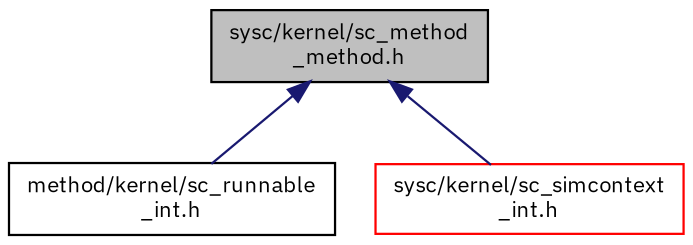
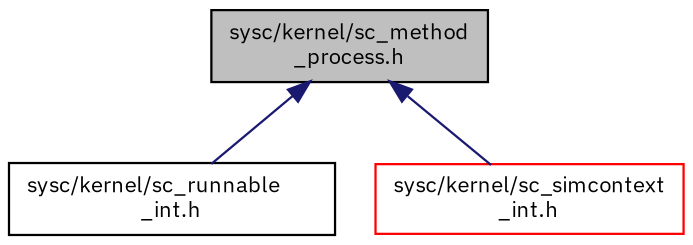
  digraph {
    fontname="IBM Plex Sans"
    node [color=black fillcolor=white fontname="IBM Plex Sans" fontsize=10 shape=record style=filled]
    edge [color=midnightblue dir=back fontname="IBM Plex Sans" fontsize=10 labelfontname=FreeSans labelfontsize=10 style=solid]
-   n1 [fillcolor=grey75 fontcolor=black height=0.2 label="sysc/kernel/sc_method\l_method.h" width=0.4]
-   n2 [height=0.2 label="method/kernel/sc_runnable\l_int.h" width=0.4]
+   n1 [fillcolor=grey75 fontcolor=black height=0.2 label="sysc/kernel/sc_method\l_process.h" width=0.4]
+   n2 [height=0.2 label="sysc/kernel/sc_runnable\l_int.h" width=0.4]
    n3 [color=red height=0.2 label="sysc/kernel/sc_simcontext\l_int.h" width=0.4]
    n1 -> n2
    n1 -> n3
  }
